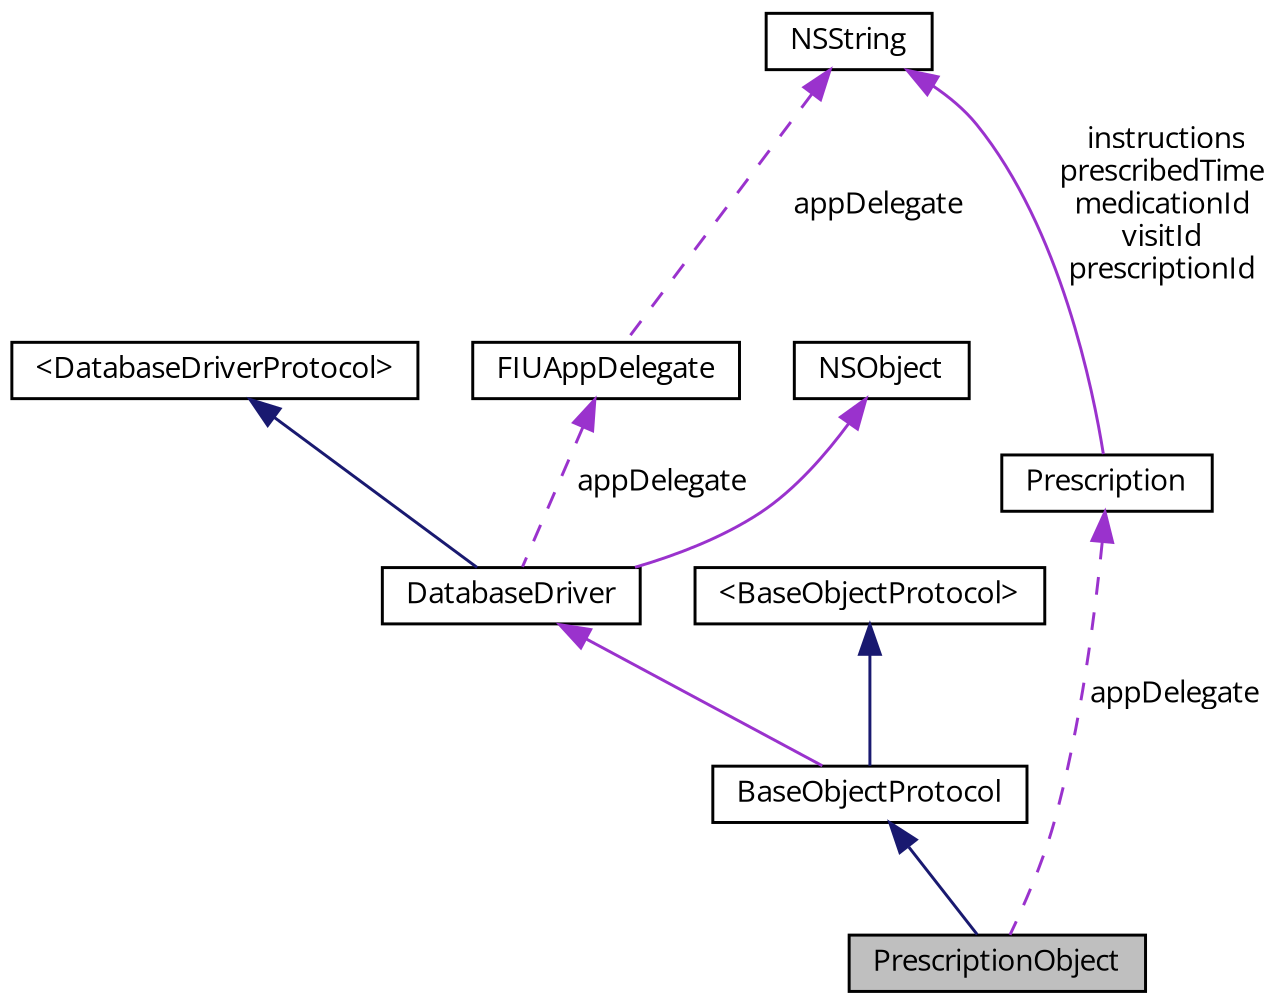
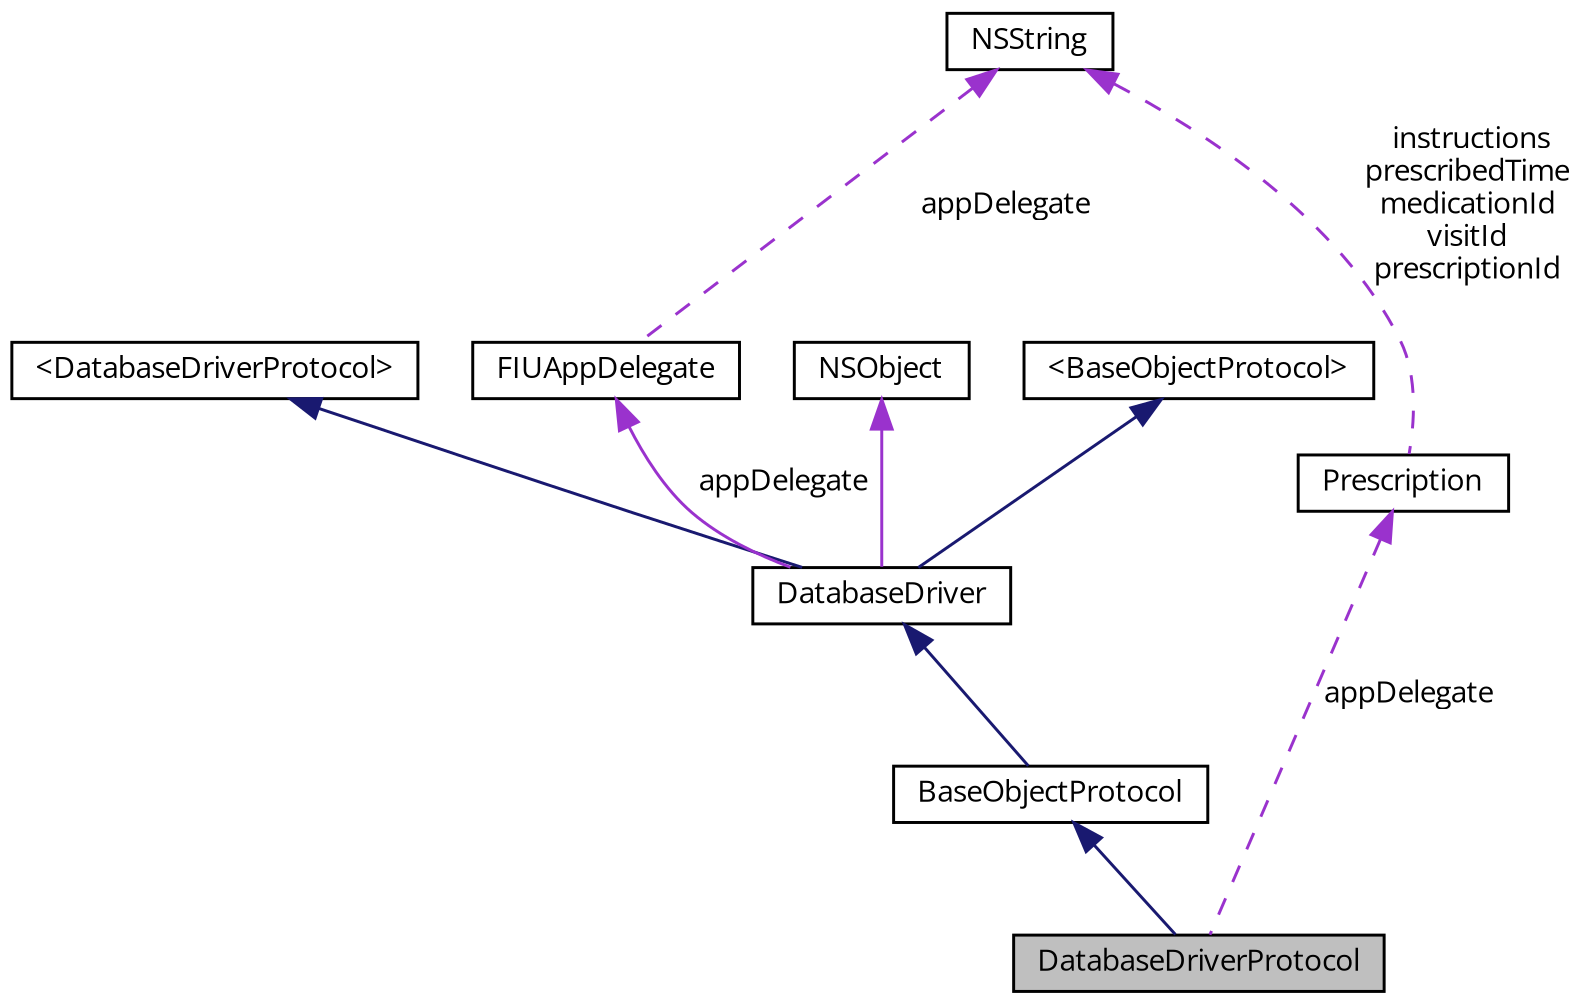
  digraph {
    fontname="Open Sans"
    node [color=black fillcolor=white fontname="Open Sans" fontsize=10 shape=record style=filled]
    edge [color=darkorchid3 dir=back fontname="Open Sans" fontsize=10 labelfontname=Helvetica labelfontsize=10 style=solid]
-   n1 [fillcolor=grey75 fontcolor=black height=0.2 label=PrescriptionObject width=0.4]
+   n1 [fillcolor=grey75 fontcolor=black height=0.2 label=DatabaseDriverProtocol width=0.4]
    n2 [height=0.2 label=BaseObjectProtocol width=0.4]
    n3 [height=0.2 label=DatabaseDriver width=0.4]
    n4 [height=0.2 label=NSObject width=0.4]
    n5 [height=0.2 label="\<DatabaseDriverProtocol\>" width=0.4]
    n6 [height=0.2 label=FIUAppDelegate width=0.4]
    n7 [height=0.2 label=NSString width=0.4]
    n8 [height=0.2 label=Prescription width=0.4]
    n9 [height=0.2 label="\<BaseObjectProtocol\>" width=0.4]
    n2 -> n1 [color=midnightblue]
-   n3 -> n2
+   n3 -> n2 [color=midnightblue]
    n4 -> n3
    n5 -> n3 [color=midnightblue]
-   n6 -> n3 [label=" appDelegate" style=dashed]
+   n6 -> n3 [label=" appDelegate"]
    n7 -> n6 [label=" appDelegate" style=dashed]
-   n7 -> n8 [label=" instructions\nprescribedTime\nmedicationId\nvisitId\nprescriptionId"]
+   n7 -> n8 [label=" instructions\nprescribedTime\nmedicationId\nvisitId\nprescriptionId" style=dashed]
    n8 -> n1 [label=" appDelegate" style=dashed]
-   n9 -> n2 [color=midnightblue]
+   n9 -> n3 [color=midnightblue]
  }
